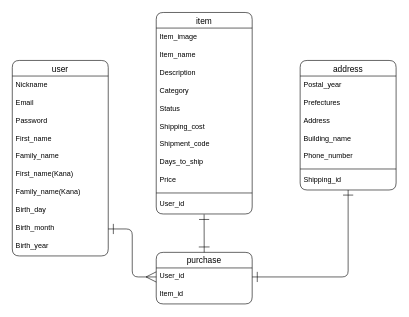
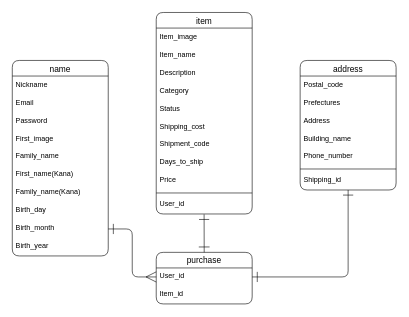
  <mxCell id="0" />
  <mxCell id="1" parent="0" />
- <mxCell id="2" value="user" style="swimlane;fontStyle=0;childLayout=stackLayout;horizontal=1;startSize=26;horizontalStack=0;resizeParent=1;resizeParentMax=0;resizeLast=0;collapsible=1;marginBottom=0;align=center;fontSize=14;swimlaneFillColor=none;rounded=1;" parent="1" vertex="1"><mxGeometry y="100" width="160" height="326" as="geometry" x="20"><mxRectangle x="40" y="-1560" width="60" height="26" as="alternateBounds" /></mxGeometry></mxCell>
+ <mxCell id="2" value="name" style="swimlane;fontStyle=0;childLayout=stackLayout;horizontal=1;startSize=26;horizontalStack=0;resizeParent=1;resizeParentMax=0;resizeLast=0;collapsible=1;marginBottom=0;align=center;fontSize=14;swimlaneFillColor=none;rounded=1;" parent="1" vertex="1"><mxGeometry y="100" width="160" height="326" as="geometry" x="20"><mxRectangle x="40" y="-1560" width="60" height="26" as="alternateBounds" /></mxGeometry></mxCell>
  <mxCell id="3" value="Nickname" style="text;strokeColor=none;spacingLeft=4;spacingRight=4;overflow=hidden;rotatable=0;points=[[0,0.5],[1,0.5]];portConstraint=eastwest;fontSize=12;rounded=1;" parent="2" vertex="1"><mxGeometry y="26" width="160" height="30" as="geometry" /></mxCell>
  <mxCell id="4" value="Email" style="text;strokeColor=none;fillColor=none;spacingLeft=4;spacingRight=4;overflow=hidden;rotatable=0;points=[[0,0.5],[1,0.5]];portConstraint=eastwest;fontSize=12;rounded=1;" parent="2" vertex="1"><mxGeometry y="56" width="160" height="30" as="geometry" /></mxCell>
  <mxCell id="5" value="Password" style="text;strokeColor=none;fillColor=none;spacingLeft=4;spacingRight=4;overflow=hidden;rotatable=0;points=[[0,0.5],[1,0.5]];portConstraint=eastwest;fontSize=12;rounded=1;" parent="2" vertex="1"><mxGeometry y="86" width="160" height="30" as="geometry" /></mxCell>
- <mxCell id="6" value="First_name" style="text;strokeColor=none;fillColor=none;spacingLeft=4;spacingRight=4;overflow=hidden;rotatable=0;points=[[0,0.5],[1,0.5]];portConstraint=eastwest;fontSize=12;rounded=1;" parent="2" vertex="1"><mxGeometry y="116" width="160" height="30" as="geometry" /></mxCell>
+ <mxCell id="6" value="First_image" style="text;strokeColor=none;fillColor=none;spacingLeft=4;spacingRight=4;overflow=hidden;rotatable=0;points=[[0,0.5],[1,0.5]];portConstraint=eastwest;fontSize=12;rounded=1;" parent="2" vertex="1"><mxGeometry y="116" width="160" height="30" as="geometry" /></mxCell>
  <mxCell id="7" value="Family_name" style="text;strokeColor=none;fillColor=none;spacingLeft=4;spacingRight=4;overflow=hidden;rotatable=0;points=[[0,0.5],[1,0.5]];portConstraint=eastwest;fontSize=12;rounded=1;" parent="2" vertex="1"><mxGeometry y="146" width="160" height="30" as="geometry" /></mxCell>
  <mxCell id="8" value="First_name(Kana)" style="text;strokeColor=none;fillColor=none;spacingLeft=4;spacingRight=4;overflow=hidden;rotatable=0;points=[[0,0.5],[1,0.5]];portConstraint=eastwest;fontSize=12;rounded=1;" parent="2" vertex="1"><mxGeometry y="176" width="160" height="30" as="geometry" /></mxCell>
  <mxCell id="9" value="Family_name(Kana)" style="text;strokeColor=none;fillColor=none;spacingLeft=4;spacingRight=4;overflow=hidden;rotatable=0;points=[[0,0.5],[1,0.5]];portConstraint=eastwest;fontSize=12;rounded=1;" parent="2" vertex="1"><mxGeometry y="206" width="160" height="30" as="geometry" /></mxCell>
  <mxCell id="10" value="Birth_day" style="text;strokeColor=none;fillColor=none;spacingLeft=4;spacingRight=4;overflow=hidden;rotatable=0;points=[[0,0.5],[1,0.5]];portConstraint=eastwest;fontSize=12;rounded=1;" parent="2" vertex="1"><mxGeometry y="236" width="160" height="30" as="geometry" /></mxCell>
  <mxCell id="11" value="Birth_month" style="text;strokeColor=none;fillColor=none;spacingLeft=4;spacingRight=4;overflow=hidden;rotatable=0;points=[[0,0.5],[1,0.5]];portConstraint=eastwest;fontSize=12;rounded=1;" parent="2" vertex="1"><mxGeometry y="266" width="160" height="30" as="geometry" /></mxCell>
  <mxCell id="12" value="Birth_year" style="text;strokeColor=none;fillColor=none;spacingLeft=4;spacingRight=4;overflow=hidden;rotatable=0;points=[[0,0.5],[1,0.5]];portConstraint=eastwest;fontSize=12;rounded=1;" parent="2" vertex="1"><mxGeometry y="296" width="160" height="30" as="geometry" /></mxCell>
  <mxCell id="13" value="address" style="swimlane;fontStyle=0;childLayout=stackLayout;horizontal=1;startSize=26;horizontalStack=0;resizeParent=1;resizeParentMax=0;resizeLast=0;collapsible=1;marginBottom=0;align=center;fontSize=14;rounded=1;" parent="1" vertex="1"><mxGeometry x="500" y="100" width="160" height="216" as="geometry"><mxRectangle x="440" y="-1560" width="180" height="26" as="alternateBounds" /></mxGeometry></mxCell>
- <mxCell id="14" value="Postal_year" style="text;strokeColor=none;fillColor=none;spacingLeft=4;spacingRight=4;overflow=hidden;rotatable=0;points=[[0,0.5],[1,0.5]];portConstraint=eastwest;fontSize=12;" parent="13" vertex="1"><mxGeometry y="26" width="160" height="30" as="geometry" /></mxCell>
+ <mxCell id="14" value="Postal_code" style="text;strokeColor=none;fillColor=none;spacingLeft=4;spacingRight=4;overflow=hidden;rotatable=0;points=[[0,0.5],[1,0.5]];portConstraint=eastwest;fontSize=12;" parent="13" vertex="1"><mxGeometry y="26" width="160" height="30" as="geometry" /></mxCell>
  <mxCell id="15" value="Prefectures" style="text;strokeColor=none;fillColor=none;spacingLeft=4;spacingRight=4;overflow=hidden;rotatable=0;points=[[0,0.5],[1,0.5]];portConstraint=eastwest;fontSize=12;" parent="13" vertex="1"><mxGeometry y="56" width="160" height="30" as="geometry" /></mxCell>
  <mxCell id="16" value="Address" style="text;strokeColor=none;fillColor=none;spacingLeft=4;spacingRight=4;overflow=hidden;rotatable=0;points=[[0,0.5],[1,0.5]];portConstraint=eastwest;fontSize=12;" parent="13" vertex="1"><mxGeometry y="86" width="160" height="30" as="geometry" /></mxCell>
  <mxCell id="17" value="Building_name" style="text;strokeColor=none;fillColor=none;spacingLeft=4;spacingRight=4;overflow=hidden;rotatable=0;points=[[0,0.5],[1,0.5]];portConstraint=eastwest;fontSize=12;" parent="13" vertex="1"><mxGeometry y="116" width="160" height="30" as="geometry" /></mxCell>
  <mxCell id="18" value="Phone_number" style="text;strokeColor=none;fillColor=none;spacingLeft=4;spacingRight=4;overflow=hidden;rotatable=0;points=[[0,0.5],[1,0.5]];portConstraint=eastwest;fontSize=12;" parent="13" vertex="1"><mxGeometry y="146" width="160" height="30" as="geometry" /></mxCell>
  <mxCell id="19" value="" style="line;strokeWidth=1;rotatable=0;dashed=0;labelPosition=right;align=left;verticalAlign=middle;spacingTop=0;spacingLeft=6;points=[];portConstraint=eastwest;" vertex="1" parent="13"><mxGeometry y="176" width="160" height="10" as="geometry" /></mxCell>
  <mxCell id="20" value="Shipping_id" style="text;strokeColor=none;fillColor=none;spacingLeft=4;spacingRight=4;overflow=hidden;rotatable=0;points=[[0,0.5],[1,0.5]];portConstraint=eastwest;fontSize=12;" vertex="1" parent="13"><mxGeometry y="186" width="160" height="30" as="geometry" /></mxCell>
  <mxCell id="21" style="rounded=1;orthogonalLoop=1;jettySize=auto;html=1;exitX=1;exitY=0.5;exitDx=0;exitDy=0;entryX=0.5;entryY=1;entryDx=0;entryDy=0;endSize=15;startSize=15;startArrow=ERone;startFill=0;edgeStyle=orthogonalEdgeStyle;endArrow=ERone;endFill=0;" parent="1" source="23" target="13" edge="1"><mxGeometry relative="1" as="geometry"><mxPoint x="422" y="440" as="sourcePoint" /></mxGeometry></mxCell>
  <mxCell id="22" value="purchase" style="swimlane;fontStyle=0;childLayout=stackLayout;horizontal=1;startSize=26;horizontalStack=0;resizeParent=1;resizeParentMax=0;resizeLast=0;collapsible=1;marginBottom=0;align=center;fontSize=14;rounded=1;" parent="1" vertex="1"><mxGeometry x="260" y="420" width="160" height="86" as="geometry" /></mxCell>
  <mxCell id="23" value="User_id" style="text;strokeColor=none;fillColor=none;spacingLeft=4;spacingRight=4;overflow=hidden;rotatable=0;points=[[0,0.5],[1,0.5]];portConstraint=eastwest;fontSize=12;" parent="22" vertex="1"><mxGeometry y="26" width="160" height="30" as="geometry" /></mxCell>
  <mxCell id="24" value="Item_id" style="text;strokeColor=none;fillColor=none;spacingLeft=4;spacingRight=4;overflow=hidden;rotatable=0;points=[[0,0.5],[1,0.5]];portConstraint=eastwest;fontSize=12;" parent="22" vertex="1"><mxGeometry y="56" width="160" height="30" as="geometry" /></mxCell>
  <mxCell id="25" value="item" style="swimlane;fontStyle=0;childLayout=stackLayout;horizontal=1;startSize=26;horizontalStack=0;resizeParent=1;resizeParentMax=0;resizeLast=0;collapsible=1;marginBottom=0;align=center;fontSize=14;rounded=1;" parent="1" vertex="1"><mxGeometry x="260" y="20" width="160" height="336" as="geometry" /></mxCell>
  <mxCell id="26" value="Item_image" style="text;strokeColor=none;fillColor=none;spacingLeft=4;spacingRight=4;overflow=hidden;rotatable=0;points=[[0,0.5],[1,0.5]];portConstraint=eastwest;fontSize=12;rounded=1;" parent="25" vertex="1"><mxGeometry y="26" width="160" height="30" as="geometry" /></mxCell>
  <mxCell id="27" value="Item_name" style="text;strokeColor=none;fillColor=none;spacingLeft=4;spacingRight=4;overflow=hidden;rotatable=0;points=[[0,0.5],[1,0.5]];portConstraint=eastwest;fontSize=12;rounded=1;" parent="25" vertex="1"><mxGeometry y="56" width="160" height="30" as="geometry" /></mxCell>
  <mxCell id="28" value="Description" style="text;strokeColor=none;fillColor=none;spacingLeft=4;spacingRight=4;overflow=hidden;rotatable=0;points=[[0,0.5],[1,0.5]];portConstraint=eastwest;fontSize=12;rounded=1;" parent="25" vertex="1"><mxGeometry y="86" width="160" height="30" as="geometry" /></mxCell>
  <mxCell id="29" value="Category" style="text;strokeColor=none;fillColor=none;spacingLeft=4;spacingRight=4;overflow=hidden;rotatable=0;points=[[0,0.5],[1,0.5]];portConstraint=eastwest;fontSize=12;rounded=1;" parent="25" vertex="1"><mxGeometry y="116" width="160" height="30" as="geometry" /></mxCell>
  <mxCell id="30" value="Status" style="text;strokeColor=none;fillColor=none;spacingLeft=4;spacingRight=4;overflow=hidden;rotatable=0;points=[[0,0.5],[1,0.5]];portConstraint=eastwest;fontSize=12;rounded=1;" parent="25" vertex="1"><mxGeometry y="146" width="160" height="30" as="geometry" /></mxCell>
  <mxCell id="31" value="Shipping_cost" style="text;strokeColor=none;fillColor=none;spacingLeft=4;spacingRight=4;overflow=hidden;rotatable=0;points=[[0,0.5],[1,0.5]];portConstraint=eastwest;fontSize=12;rounded=1;" parent="25" vertex="1"><mxGeometry y="176" width="160" height="30" as="geometry" /></mxCell>
  <mxCell id="32" value="Shipment_code" style="text;strokeColor=none;fillColor=none;spacingLeft=4;spacingRight=4;overflow=hidden;rotatable=0;points=[[0,0.5],[1,0.5]];portConstraint=eastwest;fontSize=12;rounded=1;" parent="25" vertex="1"><mxGeometry y="206" width="160" height="30" as="geometry" /></mxCell>
  <mxCell id="33" value="Days_to_ship" style="text;strokeColor=none;fillColor=none;spacingLeft=4;spacingRight=4;overflow=hidden;rotatable=0;points=[[0,0.5],[1,0.5]];portConstraint=eastwest;fontSize=12;rounded=1;" parent="25" vertex="1"><mxGeometry y="236" width="160" height="30" as="geometry" /></mxCell>
  <mxCell id="34" value="Price" style="text;strokeColor=none;fillColor=none;spacingLeft=4;spacingRight=4;overflow=hidden;rotatable=0;points=[[0,0.5],[1,0.5]];portConstraint=eastwest;fontSize=12;rounded=1;" parent="25" vertex="1"><mxGeometry y="266" width="160" height="30" as="geometry" /></mxCell>
  <mxCell id="35" value="" style="line;strokeWidth=1;rotatable=0;dashed=0;labelPosition=right;align=left;verticalAlign=middle;spacingTop=0;spacingLeft=6;points=[];portConstraint=eastwest;rounded=1;" parent="25" vertex="1"><mxGeometry y="296" width="160" height="10" as="geometry" /></mxCell>
  <mxCell id="36" value="User_id" style="text;strokeColor=none;fillColor=none;spacingLeft=4;spacingRight=4;overflow=hidden;rotatable=0;points=[[0,0.5],[1,0.5]];portConstraint=eastwest;fontSize=12;rounded=1;" parent="25" vertex="1"><mxGeometry y="306" width="160" height="30" as="geometry" /></mxCell>
  <mxCell id="37" style="edgeStyle=orthogonalEdgeStyle;rounded=1;orthogonalLoop=1;jettySize=auto;html=1;entryX=0;entryY=0.5;entryDx=0;entryDy=0;endSize=15;startSize=15;endArrow=ERmany;endFill=0;startArrow=ERone;startFill=0;exitX=1;exitY=0.5;exitDx=0;exitDy=0;" parent="1" source="11" target="23" edge="1"><mxGeometry relative="1" as="geometry" /></mxCell>
  <mxCell id="38" value="" style="endArrow=ERone;html=1;exitX=0.5;exitY=0;exitDx=0;exitDy=0;startArrow=ERone;startFill=0;endSize=15;startSize=16;entryX=0.499;entryY=1.022;entryDx=0;entryDy=0;entryPerimeter=0;endFill=0;" parent="1" source="22" target="36" edge="1"><mxGeometry width="50" height="50" relative="1" as="geometry"><mxPoint x="340" y="370" as="sourcePoint" /><mxPoint x="340" y="350" as="targetPoint" /></mxGeometry></mxCell>
